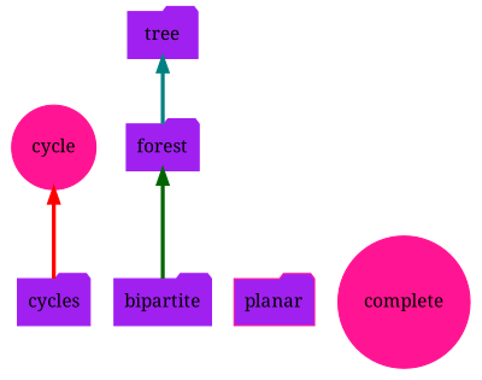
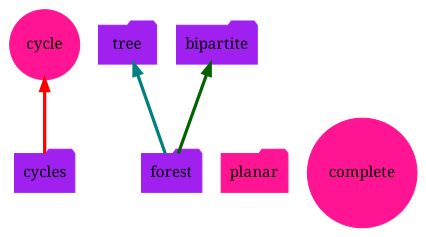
  digraph {
    fontname="Noto Serif"
    rankdir=BT
    node [color=purple fontname="Noto Serif" shape=folder style=filled]
    edge [decorate=true fontname="Noto Serif" lblstyle="above, sloped" penwidth=3.0 weight=100]
    n1 [label=cycles]
    n2 [color=deeppink label=cycle shape=circle]
    n3 [label=tree]
    n4 [label=forest]
    n5 [label=bipartite]
-   n6 [color=deeppink label=planar fillcolor=purple]
+   n6 [color=deeppink label=planar]
    n7 [color=deeppink label=complete shape=circle]
    n1 -> n2 [color=red]
    n4 -> n3 [color=teal]
-   n5 -> n4 [color=darkgreen]
+   n4 -> n5 [color=darkgreen]
  }
